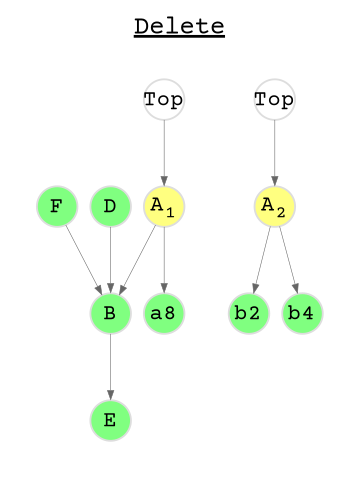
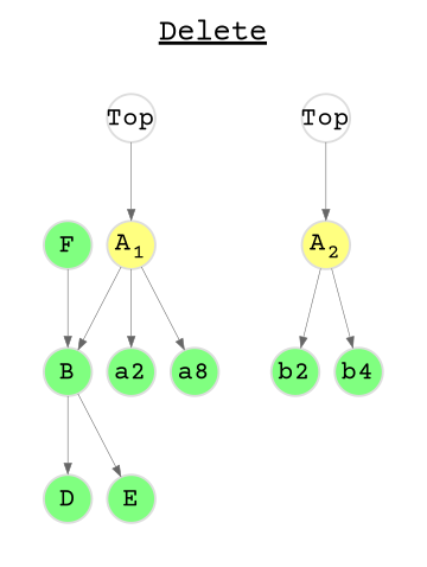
  digraph {
    bgcolor=white
    color=white
    fontname="Courier Prime"
    label=<<U>Delete</U>>
    labelloc=t
    nodesep=0.1
    rankdir=TB
    ranksep=0.5
    node [color="#DDDDDD" fixedsize=true fontname="Courier Prime" fontsize=12 penwidth=1.0 style=filled fillcolor="#80ff80"]
    edge [arrowsize=0.5 color="#666666" fontname="Courier Prime" penwidth=0.3]
    n1 [height=0.3 label=<Top> style=solid width=0.3 fillcolor=""]
    n2 [fillcolor="#ffff80" height=0.3 label=<A<SUB>1</SUB>> width=0.3]
+   a2 [height=0.3 width=0.3]
    n4 [height=0.3 label=<B> width=0.3]
    n5 [height=0.3 label=a8 width=0.3]
    n6 [height=0.3 label=<D> width=0.3]
    n7 [height=0.3 label=<E> width=0.3]
    n8 [height=0.3 label=<F> width=0.3]
    n9 [height=0.3 label=<Top> style=solid width=0.3 fillcolor=""]
    n10 [fillcolor="#ffff80" height=0.3 label=<A<SUB>2</SUB>> width=0.3]
    b2 [height=0.3 width=0.3]
    b4 [height=0.3 width=0.3]
    subgraph cluster_1 {
      color=transparent
      label=""
      n1
      n2
+     a2
      n4
      n5
      n6
      n7
      n8
    }
    subgraph cluster_2 {
      color=transparent
      label=""
      n9
      n10
      b2
      b4
    }
    n1 -> n2
+   n2 -> a2
    n2 -> n4
    n2 -> n5
-   n6 -> n4
+   n4 -> n6
    n4 -> n7
    n8 -> n4
    n9 -> n10
    n10 -> b2
    n10 -> b4
  }
